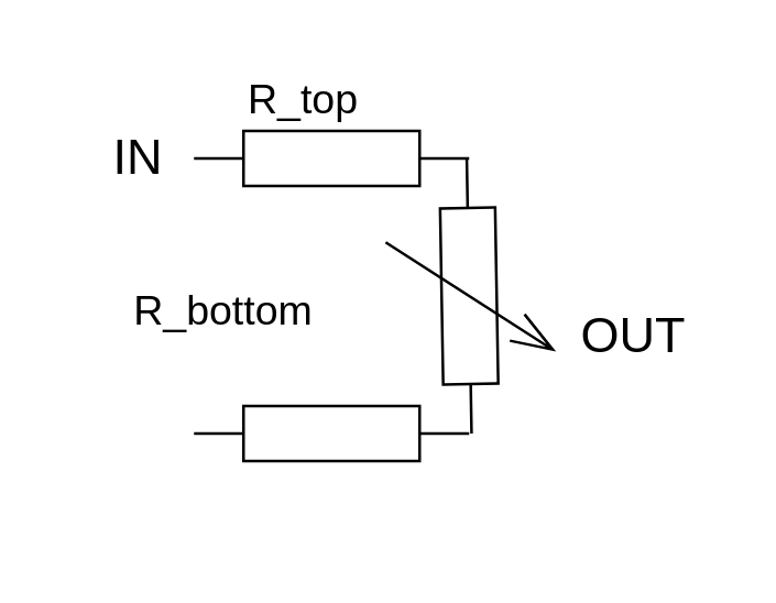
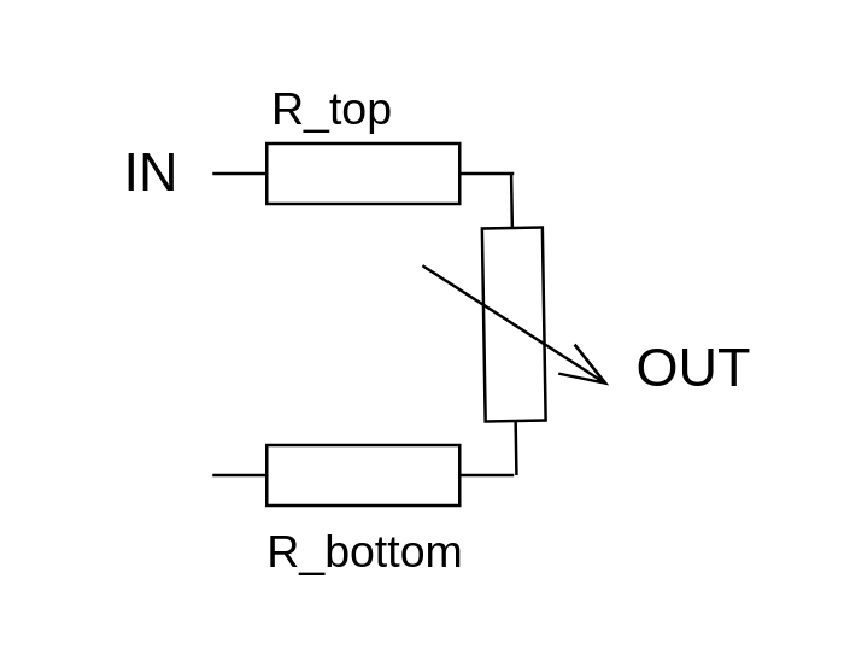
  <mxCell id="0" />
  <mxCell id="1" parent="0" />
  <mxCell id="2" value="" style="pointerEvents=1;verticalLabelPosition=bottom;shadow=0;dashed=0;align=center;html=1;verticalAlign=top;shape=mxgraph.electrical.resistors.resistor_1;" vertex="1" parent="1"><mxGeometry x="70" y="47" width="100" height="20" as="geometry" /></mxCell>
  <mxCell id="3" value="" style="pointerEvents=1;verticalLabelPosition=bottom;shadow=0;dashed=0;align=center;html=1;verticalAlign=top;shape=mxgraph.electrical.resistors.resistor_1;" vertex="1" parent="1"><mxGeometry x="70" y="147" width="100" height="20" as="geometry" /></mxCell>
  <mxCell id="4" value="" style="pointerEvents=1;verticalLabelPosition=bottom;shadow=0;dashed=0;align=center;html=1;verticalAlign=top;shape=mxgraph.electrical.resistors.variable_resistor_1;rotation=89;" vertex="1" parent="1"><mxGeometry x="120" y="77" width="100" height="60" as="geometry" /></mxCell>
  <mxCell id="5" value="&lt;font style=&quot;font-size: 18px;&quot;&gt;IN&lt;/font&gt;" style="text;html=1;align=center;verticalAlign=middle;whiteSpace=wrap;rounded=0;" vertex="1" parent="1"><mxGeometry x="20" y="42" width="60" height="30" as="geometry" /></mxCell>
  <mxCell id="6" value="&lt;font style=&quot;font-size: 18px;&quot;&gt;OUT&lt;/font&gt;" style="text;html=1;align=center;verticalAlign=middle;whiteSpace=wrap;rounded=0;" vertex="1" parent="1"><mxGeometry x="200" y="107" width="60" height="30" as="geometry" /></mxCell>
  <mxCell id="7" value="&lt;font style=&quot;font-size: 15px;&quot;&gt;R_top&lt;/font&gt;" style="text;html=1;align=center;verticalAlign=middle;whiteSpace=wrap;rounded=0;" vertex="1" parent="1"><mxGeometry x="80" y="20" width="60" height="30" as="geometry" /></mxCell>
- <mxCell id="8" value="&lt;font style=&quot;font-size: 15px;&quot;&gt;R_bottom&lt;/font&gt;" style="text;html=1;align=center;verticalAlign=middle;whiteSpace=wrap;rounded=0;" vertex="1" parent="1"><mxGeometry x="51" y="97" width="60" height="30" as="geometry" /></mxCell>
+ <mxCell id="8" value="&lt;font style=&quot;font-size: 15px;&quot;&gt;R_bottom&lt;/font&gt;" style="text;html=1;align=center;verticalAlign=middle;whiteSpace=wrap;rounded=0;" vertex="1" parent="1"><mxGeometry x="91" y="167" width="60" height="30" as="geometry" /></mxCell>
